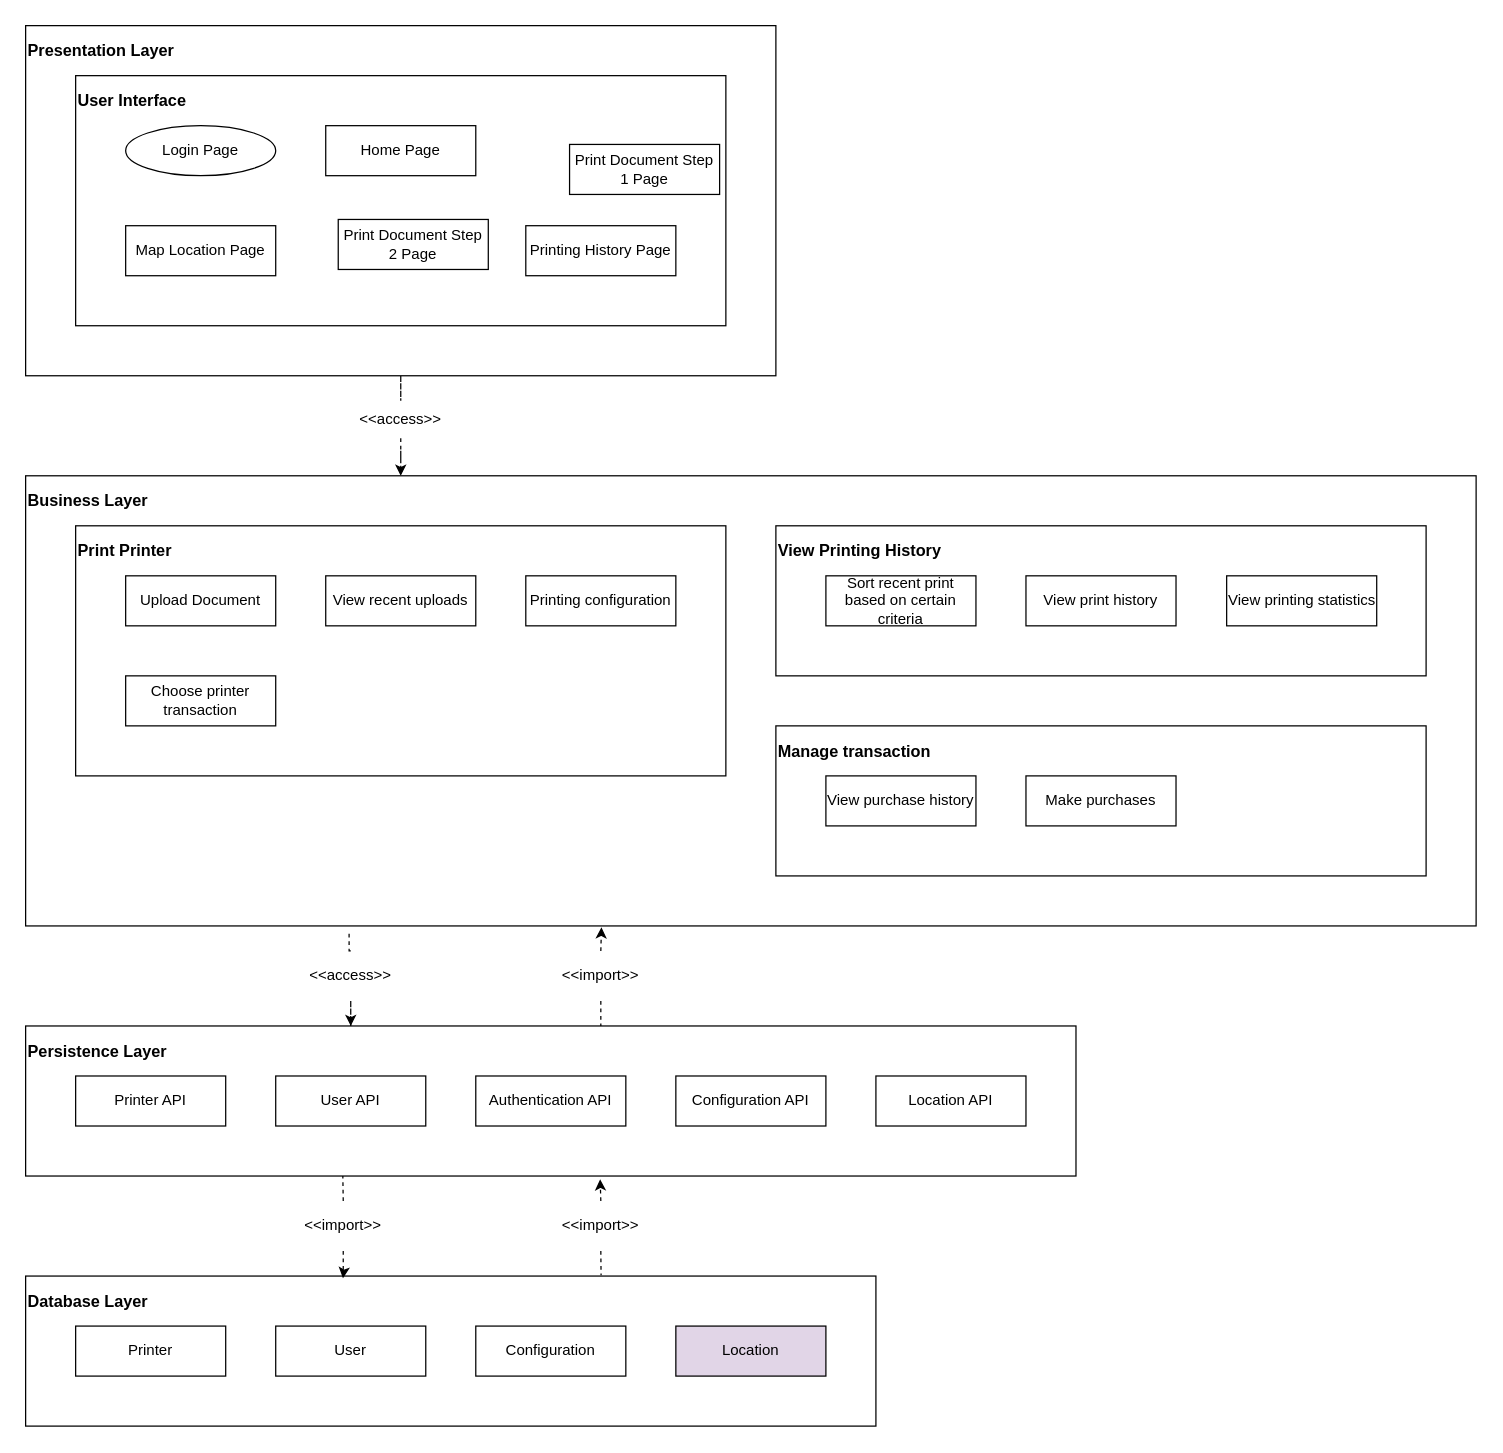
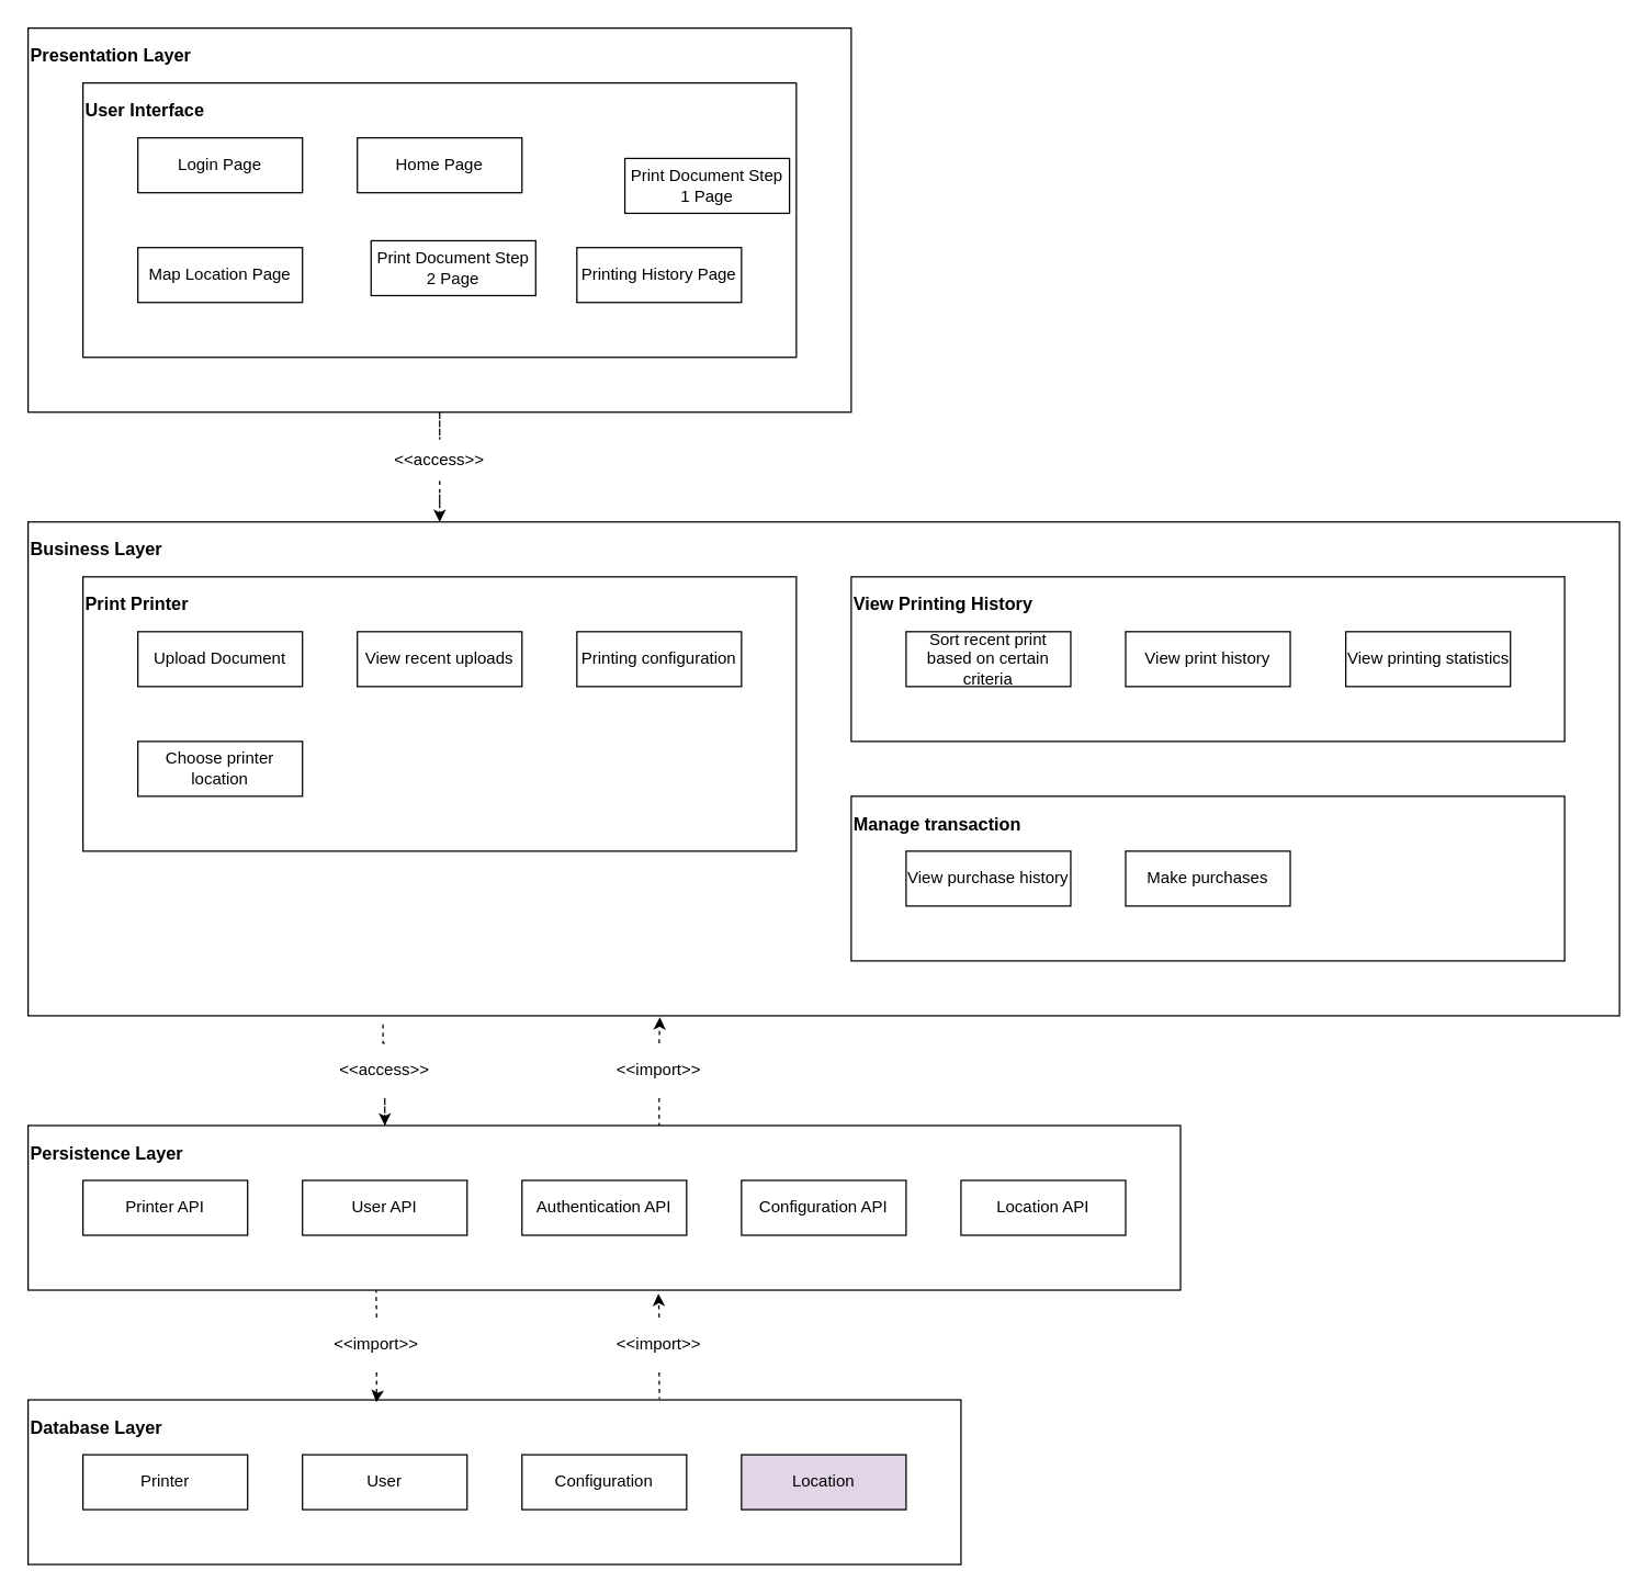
  <mxCell id="0" />
  <mxCell id="1" parent="0" />
  <mxCell id="2" style="edgeStyle=orthogonalEdgeStyle;rounded=0;orthogonalLoop=1;jettySize=auto;html=1;entryX=0.5;entryY=0;entryDx=0;entryDy=0;dashed=1;endArrow=none;endFill=0;" parent="1" source="3" target="23" edge="1"><mxGeometry relative="1" as="geometry" /></mxCell>
  <mxCell id="3" value="" style="rounded=0;whiteSpace=wrap;html=1;" parent="1" vertex="1"><mxGeometry x="20" y="20" width="600" height="280" as="geometry" /></mxCell>
  <mxCell id="4" value="&lt;b&gt;&lt;font style=&quot;font-size: 13px;&quot;&gt;Presentation Layer&lt;/font&gt;&lt;/b&gt;" style="text;html=1;align=left;verticalAlign=middle;whiteSpace=wrap;rounded=0;" parent="1" vertex="1"><mxGeometry x="20" y="20" width="600" height="40" as="geometry" /></mxCell>
  <mxCell id="5" value="" style="rounded=0;whiteSpace=wrap;html=1;" parent="1" vertex="1"><mxGeometry x="60" y="60" width="520" height="200" as="geometry" /></mxCell>
  <mxCell id="6" value="&lt;b&gt;&lt;font style=&quot;font-size: 13px;&quot;&gt;User Interface&lt;/font&gt;&lt;/b&gt;" style="text;html=1;align=left;verticalAlign=middle;whiteSpace=wrap;rounded=0;" parent="1" vertex="1"><mxGeometry x="60" y="60" width="520" height="40" as="geometry" /></mxCell>
  <mxCell id="7" value="Home Page" style="rounded=0;whiteSpace=wrap;html=1;" parent="1" vertex="1"><mxGeometry x="260" y="100" width="120" height="40" as="geometry" /></mxCell>
  <mxCell id="8" value="Print Document Step 1 Page" style="rounded=0;whiteSpace=wrap;html=1;" parent="1" vertex="1"><mxGeometry x="455" y="115" width="120" height="40" as="geometry" /></mxCell>
  <mxCell id="9" value="Print Document Step 2 Page" style="rounded=0;whiteSpace=wrap;html=1;" parent="1" vertex="1"><mxGeometry x="270" y="175" width="120" height="40" as="geometry" /></mxCell>
  <mxCell id="10" value="Printing History Page" style="rounded=0;whiteSpace=wrap;html=1;" parent="1" vertex="1"><mxGeometry x="420" y="180" width="120" height="40" as="geometry" /></mxCell>
- <mxCell id="11" value="Login Page" style="ellipse;whiteSpace=wrap;html=1;" parent="1" vertex="1"><mxGeometry x="100" y="100" width="120" height="40" as="geometry" /></mxCell>
+ <mxCell id="11" value="Login Page" style="rounded=0;whiteSpace=wrap;html=1;" parent="1" vertex="1"><mxGeometry x="100" y="100" width="120" height="40" as="geometry" /></mxCell>
  <mxCell id="12" value="Map Location Page" style="rounded=0;whiteSpace=wrap;html=1;" parent="1" vertex="1"><mxGeometry x="100" y="180" width="120" height="40" as="geometry" /></mxCell>
  <mxCell id="13" value="" style="rounded=0;whiteSpace=wrap;html=1;" parent="1" vertex="1"><mxGeometry x="20" y="380" width="1160" height="360" as="geometry" /></mxCell>
  <mxCell id="14" value="&lt;b&gt;&lt;font style=&quot;font-size: 13px;&quot;&gt;Business Layer&lt;/font&gt;&lt;/b&gt;" style="text;html=1;align=left;verticalAlign=middle;whiteSpace=wrap;rounded=0;" parent="1" vertex="1"><mxGeometry x="20" y="380" width="600" height="40" as="geometry" /></mxCell>
  <mxCell id="15" value="" style="rounded=0;whiteSpace=wrap;html=1;" parent="1" vertex="1"><mxGeometry x="60" y="420" width="520" height="200" as="geometry" /></mxCell>
  <mxCell id="16" value="&lt;b&gt;&lt;font style=&quot;font-size: 13px;&quot;&gt;Print Printer&lt;/font&gt;&lt;/b&gt;" style="text;html=1;align=left;verticalAlign=middle;whiteSpace=wrap;rounded=0;" parent="1" vertex="1"><mxGeometry x="60" y="420" width="520" height="40" as="geometry" /></mxCell>
  <mxCell id="17" value="View recent uploads" style="rounded=0;whiteSpace=wrap;html=1;" parent="1" vertex="1"><mxGeometry x="260" y="460" width="120" height="40" as="geometry" /></mxCell>
  <mxCell id="18" value="Printing configuration" style="rounded=0;whiteSpace=wrap;html=1;" parent="1" vertex="1"><mxGeometry x="420" y="460" width="120" height="40" as="geometry" /></mxCell>
  <mxCell id="19" value="Upload Document" style="rounded=0;whiteSpace=wrap;html=1;" parent="1" vertex="1"><mxGeometry x="100" y="460" width="120" height="40" as="geometry" /></mxCell>
- <mxCell id="20" value="Choose printer transaction" style="rounded=0;whiteSpace=wrap;html=1;" parent="1" vertex="1"><mxGeometry x="100" y="540" width="120" height="40" as="geometry" /></mxCell>
+ <mxCell id="20" value="Choose printer location" style="rounded=0;whiteSpace=wrap;html=1;" parent="1" vertex="1"><mxGeometry x="100" y="540" width="120" height="40" as="geometry" /></mxCell>
  <mxCell id="21" value="" style="rounded=0;whiteSpace=wrap;html=1;" parent="1" vertex="1"><mxGeometry x="620" y="420" width="520" height="120" as="geometry" /></mxCell>
  <mxCell id="22" value="&lt;b&gt;&lt;font style=&quot;font-size: 13px;&quot;&gt;View Printing History&lt;/font&gt;&lt;/b&gt;" style="text;html=1;align=left;verticalAlign=middle;whiteSpace=wrap;rounded=0;" parent="1" vertex="1"><mxGeometry x="620" y="420" width="520" height="40" as="geometry" /></mxCell>
  <mxCell id="23" value="&amp;lt;&amp;lt;access&amp;gt;&amp;gt;" style="text;html=1;align=center;verticalAlign=middle;whiteSpace=wrap;rounded=0;" parent="1" vertex="1"><mxGeometry x="290" y="320" width="60" height="30" as="geometry" /></mxCell>
  <mxCell id="24" value="Sort recent print based on certain criteria" style="rounded=0;whiteSpace=wrap;html=1;" parent="1" vertex="1"><mxGeometry x="660" y="460" width="120" height="40" as="geometry" /></mxCell>
  <mxCell id="25" value="View print history" style="rounded=0;whiteSpace=wrap;html=1;" parent="1" vertex="1"><mxGeometry x="820" y="460" width="120" height="40" as="geometry" /></mxCell>
  <mxCell id="26" value="View printing statistics" style="rounded=0;whiteSpace=wrap;html=1;" parent="1" vertex="1"><mxGeometry x="980.5" y="460" width="120" height="40" as="geometry" /></mxCell>
  <mxCell id="27" style="edgeStyle=orthogonalEdgeStyle;rounded=0;orthogonalLoop=1;jettySize=auto;html=1;entryX=0.5;entryY=0;entryDx=0;entryDy=0;dashed=1;" parent="1" source="23" target="14" edge="1"><mxGeometry relative="1" as="geometry" /></mxCell>
  <mxCell id="28" value="" style="rounded=0;whiteSpace=wrap;html=1;" parent="1" vertex="1"><mxGeometry x="620" y="580" width="520" height="120" as="geometry" /></mxCell>
  <mxCell id="29" value="&lt;b&gt;&lt;font style=&quot;font-size: 13px;&quot;&gt;Manage transaction&lt;/font&gt;&lt;/b&gt;" style="text;html=1;align=left;verticalAlign=middle;whiteSpace=wrap;rounded=0;" parent="1" vertex="1"><mxGeometry x="620" y="580" width="520" height="40" as="geometry" /></mxCell>
  <mxCell id="30" value="View purchase history" style="rounded=0;whiteSpace=wrap;html=1;" parent="1" vertex="1"><mxGeometry x="660" y="620" width="120" height="40" as="geometry" /></mxCell>
  <mxCell id="31" value="Make purchases" style="rounded=0;whiteSpace=wrap;html=1;" parent="1" vertex="1"><mxGeometry x="820" y="620" width="120" height="40" as="geometry" /></mxCell>
  <mxCell id="32" value="" style="rounded=0;whiteSpace=wrap;html=1;" parent="1" vertex="1"><mxGeometry x="20" y="820" width="840" height="120" as="geometry" /></mxCell>
  <mxCell id="33" value="&lt;b&gt;&lt;font style=&quot;font-size: 13px;&quot;&gt;Persistence Layer&lt;/font&gt;&lt;/b&gt;" style="text;html=1;align=left;verticalAlign=middle;whiteSpace=wrap;rounded=0;" parent="1" vertex="1"><mxGeometry x="20" y="820" width="520" height="40" as="geometry" /></mxCell>
  <mxCell id="34" value="" style="rounded=0;whiteSpace=wrap;html=1;" parent="1" vertex="1"><mxGeometry x="20" y="1020" width="680" height="120" as="geometry" /></mxCell>
  <mxCell id="35" value="&lt;b&gt;&lt;font style=&quot;font-size: 13px;&quot;&gt;Database Layer&lt;/font&gt;&lt;/b&gt;" style="text;html=1;align=left;verticalAlign=middle;whiteSpace=wrap;rounded=0;" parent="1" vertex="1"><mxGeometry x="20" y="1020" width="600" height="40" as="geometry" /></mxCell>
  <mxCell id="36" value="Printer API" style="rounded=0;whiteSpace=wrap;html=1;" parent="1" vertex="1"><mxGeometry x="60" y="860" width="120" height="40" as="geometry" /></mxCell>
  <mxCell id="37" value="User API" style="rounded=0;whiteSpace=wrap;html=1;" parent="1" vertex="1"><mxGeometry x="220" y="860" width="120" height="40" as="geometry" /></mxCell>
  <mxCell id="38" value="Authentication API" style="rounded=0;whiteSpace=wrap;html=1;" parent="1" vertex="1"><mxGeometry x="380" y="860" width="120" height="40" as="geometry" /></mxCell>
  <mxCell id="39" value="Configuration API" style="rounded=0;whiteSpace=wrap;html=1;" parent="1" vertex="1"><mxGeometry x="540" y="860" width="120" height="40" as="geometry" /></mxCell>
  <mxCell id="40" value="Location API" style="rounded=0;whiteSpace=wrap;html=1;" parent="1" vertex="1"><mxGeometry x="700" y="860" width="120" height="40" as="geometry" /></mxCell>
  <mxCell id="41" style="edgeStyle=orthogonalEdgeStyle;rounded=0;orthogonalLoop=1;jettySize=auto;html=1;dashed=1;" edge="1" parent="1" source="42" target="33"><mxGeometry relative="1" as="geometry" /></mxCell>
  <mxCell id="42" value="&amp;lt;&amp;lt;access&amp;gt;&amp;gt;" style="text;html=1;align=center;verticalAlign=middle;whiteSpace=wrap;rounded=0;" parent="1" vertex="1"><mxGeometry x="250" y="760" width="60" height="40" as="geometry" /></mxCell>
  <mxCell id="43" style="edgeStyle=orthogonalEdgeStyle;rounded=0;orthogonalLoop=1;jettySize=auto;html=1;exitX=0.5;exitY=1;exitDx=0;exitDy=0;dashed=1;endArrow=none;endFill=0;" edge="1" parent="1" source="44" target="33"><mxGeometry relative="1" as="geometry"><Array as="points"><mxPoint x="480" y="840" /><mxPoint x="480" y="840" /></Array></mxGeometry></mxCell>
  <mxCell id="44" value="&amp;lt;&amp;lt;import&amp;gt;&amp;gt;" style="text;html=1;align=center;verticalAlign=middle;whiteSpace=wrap;rounded=0;" parent="1" vertex="1"><mxGeometry x="450" y="760" width="60" height="40" as="geometry" /></mxCell>
  <mxCell id="45" style="edgeStyle=orthogonalEdgeStyle;rounded=0;orthogonalLoop=1;jettySize=auto;html=1;exitX=0.5;exitY=0;exitDx=0;exitDy=0;entryX=0.397;entryY=1.003;entryDx=0;entryDy=0;entryPerimeter=0;dashed=1;" parent="1" source="44" target="13" edge="1"><mxGeometry relative="1" as="geometry" /></mxCell>
  <mxCell id="46" value="&amp;lt;&amp;lt;import&amp;gt;&amp;gt;" style="text;html=1;align=center;verticalAlign=middle;whiteSpace=wrap;rounded=0;" parent="1" vertex="1"><mxGeometry x="244" y="960" width="60" height="40" as="geometry" /></mxCell>
  <mxCell id="47" value="&amp;lt;&amp;lt;import&amp;gt;&amp;gt;" style="text;html=1;align=center;verticalAlign=middle;whiteSpace=wrap;rounded=0;" parent="1" vertex="1"><mxGeometry x="450" y="960" width="60" height="40" as="geometry" /></mxCell>
  <mxCell id="48" value="User" style="rounded=0;whiteSpace=wrap;html=1;" parent="1" vertex="1"><mxGeometry x="220" y="1060" width="120" height="40" as="geometry" /></mxCell>
  <mxCell id="49" style="edgeStyle=orthogonalEdgeStyle;rounded=0;orthogonalLoop=1;jettySize=auto;html=1;entryX=0.423;entryY=0.045;entryDx=0;entryDy=0;entryPerimeter=0;dashed=1;" parent="1" source="46" target="35" edge="1"><mxGeometry relative="1" as="geometry" /></mxCell>
  <mxCell id="50" style="edgeStyle=orthogonalEdgeStyle;rounded=0;orthogonalLoop=1;jettySize=auto;html=1;exitX=0.5;exitY=0;exitDx=0;exitDy=0;entryX=0.302;entryY=1;entryDx=0;entryDy=0;entryPerimeter=0;endArrow=none;endFill=0;dashed=1;" parent="1" source="46" target="32" edge="1"><mxGeometry relative="1" as="geometry" /></mxCell>
  <mxCell id="51" style="edgeStyle=orthogonalEdgeStyle;rounded=0;orthogonalLoop=1;jettySize=auto;html=1;exitX=0.5;exitY=0;exitDx=0;exitDy=0;entryX=0.547;entryY=1.022;entryDx=0;entryDy=0;entryPerimeter=0;dashed=1;" parent="1" source="47" target="32" edge="1"><mxGeometry relative="1" as="geometry" /></mxCell>
  <mxCell id="52" style="edgeStyle=orthogonalEdgeStyle;rounded=0;orthogonalLoop=1;jettySize=auto;html=1;exitX=0.5;exitY=1;exitDx=0;exitDy=0;entryX=0.767;entryY=-0.015;entryDx=0;entryDy=0;entryPerimeter=0;endArrow=none;endFill=0;dashed=1;" parent="1" source="47" target="35" edge="1"><mxGeometry relative="1" as="geometry" /></mxCell>
  <mxCell id="53" value="Printer" style="rounded=0;whiteSpace=wrap;html=1;" parent="1" vertex="1"><mxGeometry x="60" y="1060" width="120" height="40" as="geometry" /></mxCell>
  <mxCell id="54" value="Configuration" style="rounded=0;whiteSpace=wrap;html=1;" parent="1" vertex="1"><mxGeometry x="380" y="1060" width="120" height="40" as="geometry" /></mxCell>
  <mxCell id="55" value="Location" style="rounded=0;whiteSpace=wrap;html=1;fillColor=#e1d5e7;" parent="1" vertex="1"><mxGeometry x="540" y="1060" width="120" height="40" as="geometry" /></mxCell>
  <mxCell id="56" style="edgeStyle=orthogonalEdgeStyle;rounded=0;orthogonalLoop=1;jettySize=auto;html=1;exitX=0.5;exitY=0;exitDx=0;exitDy=0;entryX=0.223;entryY=1.013;entryDx=0;entryDy=0;entryPerimeter=0;dashed=1;endArrow=none;endFill=0;" edge="1" parent="1" source="42" target="13"><mxGeometry relative="1" as="geometry" /></mxCell>
